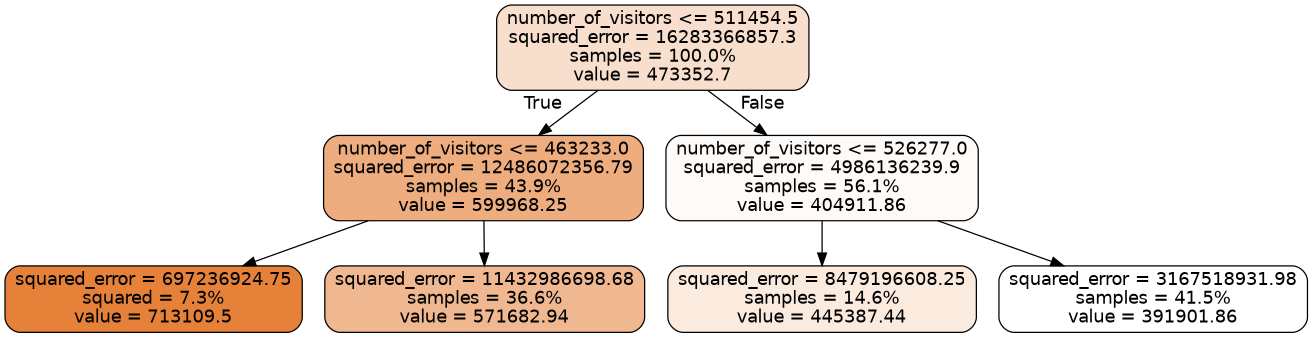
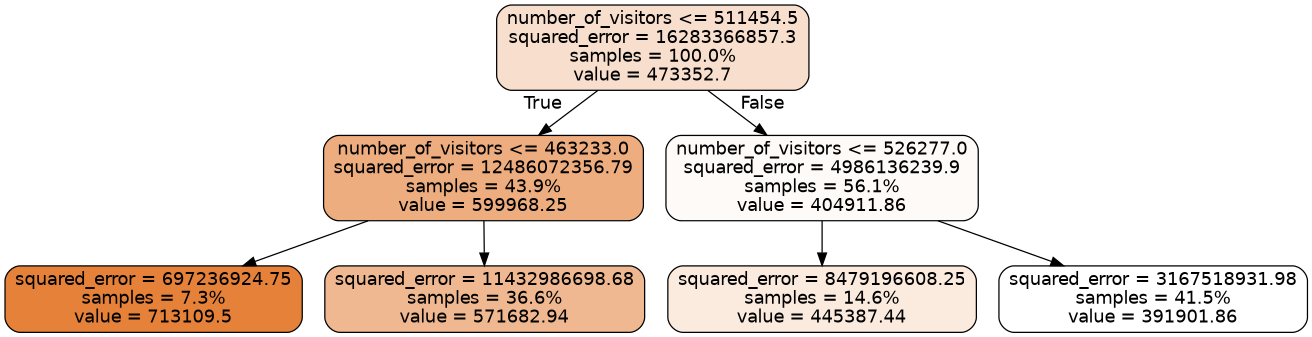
  digraph {
    node [color=black fontname=helvetica shape=box style="filled, rounded"]
    edge [fontname=helvetica]
    n1 [fillcolor="#f8dfcd" label="number_of_visitors <= 511454.5\nsquared_error = 16283366857.3\nsamples = 100.0%\nvalue = 473352.7"]
    n2 [fillcolor="#eead7f" label="number_of_visitors <= 463233.0\nsquared_error = 12486072356.79\nsamples = 43.9%\nvalue = 599968.25"]
    n3 [fillcolor="#fefaf7" label="number_of_visitors <= 526277.0\nsquared_error = 4986136239.9\nsamples = 56.1%\nvalue = 404911.86"]
-   n4 [fillcolor="#e58139" label="squared_error = 697236924.75\nsquared = 7.3%\nvalue = 713109.5"]
+   n4 [fillcolor="#e58139" label="squared_error = 697236924.75\nsamples = 7.3%\nvalue = 713109.5"]
    n5 [fillcolor="#f0b890" label="squared_error = 11432986698.68\nsamples = 36.6%\nvalue = 571682.94"]
    n6 [fillcolor="#fbeade" label="squared_error = 8479196608.25\nsamples = 14.6%\nvalue = 445387.44"]
    n7 [fillcolor="#ffffff" label="squared_error = 3167518931.98\nsamples = 41.5%\nvalue = 391901.86"]
    n1 -> n2 [headlabel=True labelangle=45 labeldistance=2.5]
    n1 -> n3 [headlabel=False labelangle=-45 labeldistance=2.5]
    n2 -> n4
    n2 -> n5
    n3 -> n6
    n3 -> n7
  }
